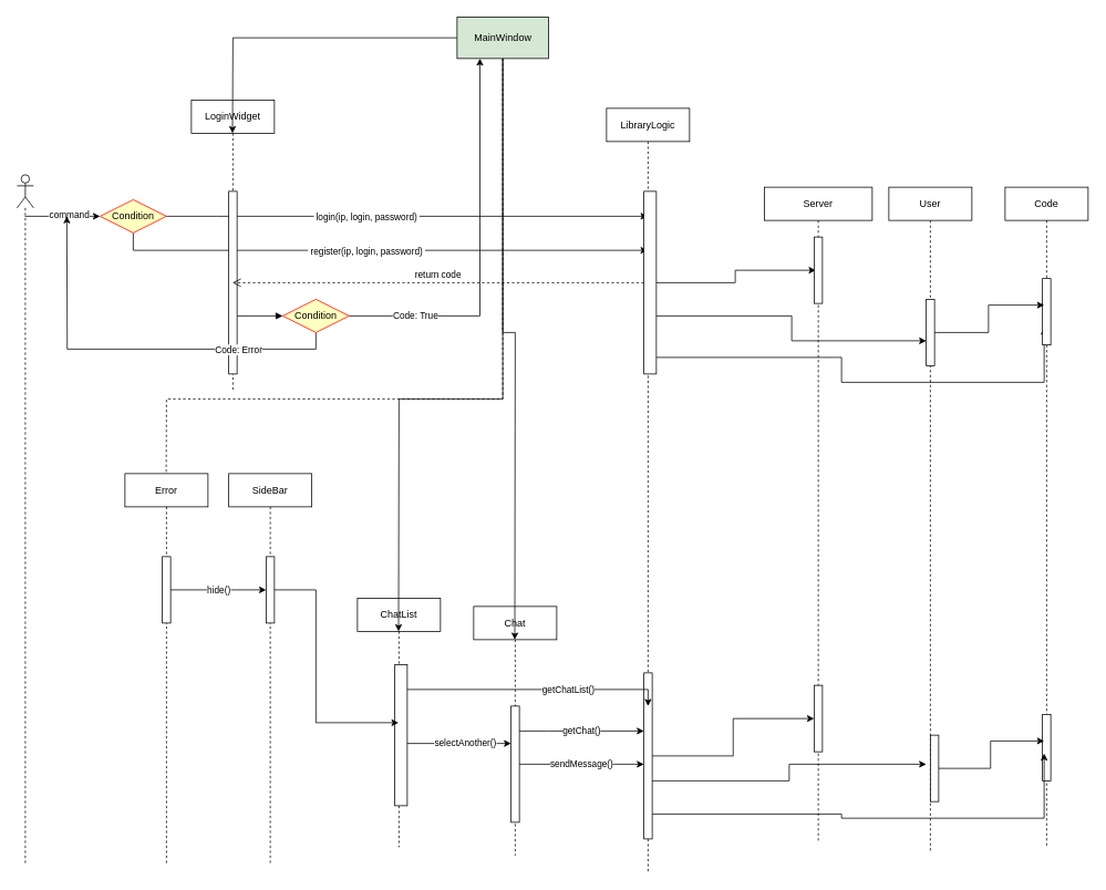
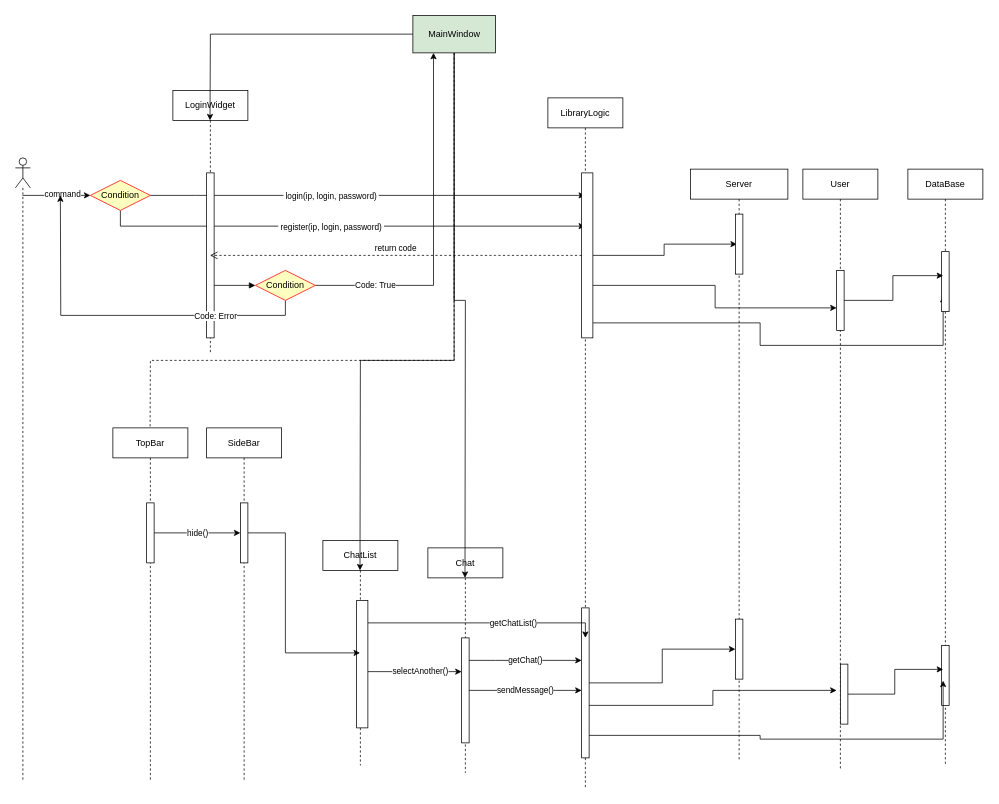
  <mxCell id="0" />
  <mxCell id="1" parent="0" />
  <mxCell id="2" style="edgeStyle=orthogonalEdgeStyle;rounded=0;orthogonalLoop=1;jettySize=auto;html=1;entryX=0;entryY=0.5;entryDx=0;entryDy=0;" parent="1" source="4" target="10" edge="1"><mxGeometry relative="1" as="geometry"><Array as="points"><mxPoint x="80" y="260" /><mxPoint x="80" y="260" /></Array></mxGeometry></mxCell>
  <mxCell id="3" value="command" style="edgeLabel;html=1;align=center;verticalAlign=middle;resizable=0;points=[];" parent="2" vertex="1" connectable="0"><mxGeometry x="0.173" y="2" relative="1" as="geometry"><mxPoint as="offset" /></mxGeometry></mxCell>
  <mxCell id="4" value="" style="shape=umlLifeline;participant=umlActor;perimeter=lifelinePerimeter;whiteSpace=wrap;html=1;container=1;collapsible=0;recursiveResize=0;verticalAlign=top;spacingTop=36;outlineConnect=0;" parent="1" vertex="1"><mxGeometry x="20" y="210" width="20" height="830" as="geometry" /></mxCell>
  <mxCell id="5" value="LoginWidget" style="shape=umlLifeline;perimeter=lifelinePerimeter;whiteSpace=wrap;html=1;container=1;collapsible=0;recursiveResize=0;outlineConnect=0;" parent="1" vertex="1"><mxGeometry x="230" y="120" width="100" height="350" as="geometry" /></mxCell>
  <mxCell id="6" value="" style="html=1;verticalAlign=bottom;endArrow=block;entryX=0;entryY=0.5;entryDx=0;entryDy=0;" parent="5" target="24" edge="1"><mxGeometry width="80" relative="1" as="geometry"><mxPoint x="50" y="260" as="sourcePoint" /><mxPoint x="100" y="260" as="targetPoint" /></mxGeometry></mxCell>
  <mxCell id="7" style="edgeStyle=orthogonalEdgeStyle;rounded=0;orthogonalLoop=1;jettySize=auto;html=1;startArrow=none;" parent="1" source="13" target="11" edge="1"><mxGeometry relative="1" as="geometry"><mxPoint x="460" y="260" as="targetPoint" /><Array as="points"><mxPoint x="430" y="260" /><mxPoint x="430" y="260" /></Array></mxGeometry></mxCell>
  <mxCell id="8" style="edgeStyle=orthogonalEdgeStyle;rounded=0;orthogonalLoop=1;jettySize=auto;html=1;exitX=0.5;exitY=1;exitDx=0;exitDy=0;" parent="1" source="10" target="11" edge="1"><mxGeometry relative="1" as="geometry"><mxPoint x="490" y="301" as="targetPoint" /><Array as="points"><mxPoint x="160" y="301" /></Array></mxGeometry></mxCell>
  <mxCell id="9" value="&amp;nbsp;register(ip, login, password)&amp;nbsp;" style="edgeLabel;html=1;align=center;verticalAlign=middle;resizable=0;points=[];" parent="8" vertex="1" connectable="0"><mxGeometry x="0.231" y="-1" relative="1" as="geometry"><mxPoint x="-93" y="-1" as="offset" /></mxGeometry></mxCell>
  <mxCell id="10" value="Condition" style="rhombus;whiteSpace=wrap;html=1;fillColor=#ffffc0;strokeColor=#ff0000;" parent="1" vertex="1"><mxGeometry x="120" y="240" width="80" height="40" as="geometry" /></mxCell>
  <mxCell id="11" value="LibraryLogic" style="shape=umlLifeline;perimeter=lifelinePerimeter;whiteSpace=wrap;html=1;container=1;collapsible=0;recursiveResize=0;outlineConnect=0;" parent="1" vertex="1"><mxGeometry x="730" y="130" width="100" height="920" as="geometry" /></mxCell>
  <mxCell id="12" value="" style="html=1;points=[];perimeter=orthogonalPerimeter;" parent="11" vertex="1"><mxGeometry x="45" y="680" width="10" height="200" as="geometry" /></mxCell>
  <mxCell id="13" value="" style="html=1;points=[];perimeter=orthogonalPerimeter;" parent="1" vertex="1"><mxGeometry x="275" y="230" width="10" height="220" as="geometry" /></mxCell>
  <mxCell id="14" value="" style="edgeStyle=orthogonalEdgeStyle;rounded=0;orthogonalLoop=1;jettySize=auto;html=1;endArrow=none;" parent="1" source="10" target="13" edge="1"><mxGeometry relative="1" as="geometry"><mxPoint x="459" y="260" as="targetPoint" /><mxPoint x="200" y="260" as="sourcePoint" /><Array as="points"><mxPoint x="260" y="260" /><mxPoint x="260" y="260" /></Array></mxGeometry></mxCell>
  <mxCell id="15" value="&amp;nbsp;login(ip, login, password)&amp;nbsp;" style="edgeLabel;html=1;align=center;verticalAlign=middle;resizable=0;points=[];" parent="14" vertex="1" connectable="0"><mxGeometry x="-0.601" y="2" relative="1" as="geometry"><mxPoint x="225" y="2" as="offset" /></mxGeometry></mxCell>
  <mxCell id="16" style="edgeStyle=orthogonalEdgeStyle;rounded=0;orthogonalLoop=1;jettySize=auto;html=1;" parent="1" source="19" edge="1"><mxGeometry relative="1" as="geometry"><mxPoint x="1115" y="410" as="targetPoint" /><Array as="points"><mxPoint x="953" y="380" /><mxPoint x="953" y="410" /></Array></mxGeometry></mxCell>
  <mxCell id="17" style="edgeStyle=orthogonalEdgeStyle;rounded=0;orthogonalLoop=1;jettySize=auto;html=1;entryX=0.2;entryY=0.738;entryDx=0;entryDy=0;entryPerimeter=0;" parent="1" source="19" target="46" edge="1"><mxGeometry relative="1" as="geometry"><Array as="points"><mxPoint x="1013" y="430" /><mxPoint x="1013" y="460" /><mxPoint x="1257" y="460" /></Array><mxPoint x="1235" y="460" as="targetPoint" /></mxGeometry></mxCell>
  <mxCell id="18" style="edgeStyle=orthogonalEdgeStyle;rounded=0;orthogonalLoop=1;jettySize=auto;html=1;entryX=0.2;entryY=0.5;entryDx=0;entryDy=0;entryPerimeter=0;" parent="1" source="19" target="39" edge="1"><mxGeometry relative="1" as="geometry" /></mxCell>
  <mxCell id="19" value="" style="html=1;points=[];perimeter=orthogonalPerimeter;" parent="1" vertex="1"><mxGeometry x="775" y="230" width="15" height="220" as="geometry" /></mxCell>
  <mxCell id="20" value="return code" style="html=1;verticalAlign=bottom;endArrow=open;dashed=1;endSize=8;" parent="1" source="19" target="5" edge="1"><mxGeometry relative="1" as="geometry"><mxPoint x="480" y="330" as="sourcePoint" /><mxPoint x="400" y="330" as="targetPoint" /><Array as="points"><mxPoint x="650" y="340" /></Array></mxGeometry></mxCell>
  <mxCell id="21" style="edgeStyle=orthogonalEdgeStyle;rounded=0;orthogonalLoop=1;jettySize=auto;html=1;exitX=0.5;exitY=1;exitDx=0;exitDy=0;" parent="1" source="24" edge="1"><mxGeometry relative="1" as="geometry"><mxPoint x="80" y="260" as="targetPoint" /></mxGeometry></mxCell>
  <mxCell id="22" value="Code: Error" style="edgeLabel;html=1;align=center;verticalAlign=middle;resizable=0;points=[];" parent="21" vertex="1" connectable="0"><mxGeometry x="-0.031" relative="1" as="geometry"><mxPoint x="118" as="offset" /></mxGeometry></mxCell>
  <mxCell id="23" value="Code: True" style="edgeStyle=orthogonalEdgeStyle;rounded=0;orthogonalLoop=1;jettySize=auto;html=1;entryX=0.25;entryY=1;entryDx=0;entryDy=0;" edge="1" parent="1" source="24" target="37"><mxGeometry x="-0.658" relative="1" as="geometry"><mxPoint as="offset" /></mxGeometry></mxCell>
  <mxCell id="24" value="Condition" style="rhombus;whiteSpace=wrap;html=1;fillColor=#ffffc0;strokeColor=#ff0000;" parent="1" vertex="1"><mxGeometry x="340" y="360" width="80" height="40" as="geometry" /></mxCell>
  <mxCell id="25" value="ChatList" style="shape=umlLifeline;perimeter=lifelinePerimeter;whiteSpace=wrap;html=1;container=1;collapsible=0;recursiveResize=0;outlineConnect=0;" parent="1" vertex="1"><mxGeometry x="430" y="720" width="100" height="300" as="geometry" /></mxCell>
  <mxCell id="26" value="" style="html=1;points=[];perimeter=orthogonalPerimeter;" parent="25" vertex="1"><mxGeometry x="45" y="80" width="15" height="170" as="geometry" /></mxCell>
  <mxCell id="27" value="Chat" style="shape=umlLifeline;perimeter=lifelinePerimeter;whiteSpace=wrap;html=1;container=1;collapsible=0;recursiveResize=0;outlineConnect=0;" parent="1" vertex="1"><mxGeometry x="570" y="730" width="100" height="300" as="geometry" /></mxCell>
  <mxCell id="28" value="" style="html=1;points=[];perimeter=orthogonalPerimeter;" parent="27" vertex="1"><mxGeometry x="45" y="120" width="10" height="140" as="geometry" /></mxCell>
  <mxCell id="29" value="getChatList()" style="edgeStyle=orthogonalEdgeStyle;rounded=0;orthogonalLoop=1;jettySize=auto;html=1;" parent="1" source="26" edge="1"><mxGeometry x="0.254" relative="1" as="geometry"><mxPoint x="780" y="850" as="targetPoint" /><Array as="points"><mxPoint x="780" y="830" /></Array><mxPoint as="offset" /></mxGeometry></mxCell>
  <mxCell id="30" value="getChat()" style="edgeStyle=orthogonalEdgeStyle;rounded=0;orthogonalLoop=1;jettySize=auto;html=1;" parent="1" source="28" target="12" edge="1"><mxGeometry relative="1" as="geometry"><Array as="points"><mxPoint x="660" y="880" /><mxPoint x="660" y="880" /></Array></mxGeometry></mxCell>
  <mxCell id="31" value="selectAnother()" style="edgeStyle=orthogonalEdgeStyle;rounded=0;orthogonalLoop=1;jettySize=auto;html=1;" parent="1" source="26" target="28" edge="1"><mxGeometry x="0.12" relative="1" as="geometry"><Array as="points"><mxPoint x="560" y="895" /><mxPoint x="560" y="895" /></Array><mxPoint as="offset" /></mxGeometry></mxCell>
  <mxCell id="32" value="sendMessage()" style="edgeStyle=orthogonalEdgeStyle;rounded=0;orthogonalLoop=1;jettySize=auto;html=1;" parent="1" source="28" target="12" edge="1"><mxGeometry relative="1" as="geometry"><Array as="points"><mxPoint x="740" y="920" /><mxPoint x="740" y="920" /></Array></mxGeometry></mxCell>
  <mxCell id="33" style="edgeStyle=orthogonalEdgeStyle;rounded=0;orthogonalLoop=1;jettySize=auto;html=1;" edge="1" parent="1" source="37" target="5"><mxGeometry relative="1" as="geometry"><mxPoint x="280" y="110" as="targetPoint" /></mxGeometry></mxCell>
  <mxCell id="34" style="edgeStyle=orthogonalEdgeStyle;rounded=0;orthogonalLoop=1;jettySize=auto;html=1;dashed=1;" edge="1" parent="1" source="37" target="54"><mxGeometry relative="1" as="geometry"><Array as="points"><mxPoint x="605" y="480" /><mxPoint x="200" y="480" /></Array></mxGeometry></mxCell>
  <mxCell id="35" style="edgeStyle=orthogonalEdgeStyle;rounded=0;orthogonalLoop=1;jettySize=auto;html=1;" edge="1" parent="1" source="37" target="25"><mxGeometry relative="1" as="geometry"><Array as="points"><mxPoint x="605" y="480" /><mxPoint x="480" y="480" /></Array></mxGeometry></mxCell>
  <mxCell id="36" style="edgeStyle=orthogonalEdgeStyle;rounded=0;orthogonalLoop=1;jettySize=auto;html=1;" edge="1" parent="1" source="37" target="27"><mxGeometry relative="1" as="geometry" /></mxCell>
  <mxCell id="37" value="MainWindow" style="html=1;fillColor=#d5e8d4;" parent="1" vertex="1"><mxGeometry x="550" y="20" width="110" height="50" as="geometry" /></mxCell>
  <mxCell id="38" value="Server" style="shape=umlLifeline;perimeter=lifelinePerimeter;whiteSpace=wrap;html=1;container=1;collapsible=0;recursiveResize=0;outlineConnect=0;" parent="1" vertex="1"><mxGeometry x="920" y="225" width="130" height="790" as="geometry" /></mxCell>
  <mxCell id="39" value="" style="html=1;points=[];perimeter=orthogonalPerimeter;" parent="38" vertex="1"><mxGeometry x="60" y="60" width="10" height="80" as="geometry" /></mxCell>
  <mxCell id="40" value="" style="html=1;points=[];perimeter=orthogonalPerimeter;" parent="38" vertex="1"><mxGeometry x="60" y="600" width="10" height="80" as="geometry" /></mxCell>
  <mxCell id="41" style="edgeStyle=orthogonalEdgeStyle;rounded=0;orthogonalLoop=1;jettySize=auto;html=1;" parent="1" source="12" target="40" edge="1"><mxGeometry relative="1" as="geometry" /></mxCell>
  <mxCell id="42" style="edgeStyle=orthogonalEdgeStyle;rounded=0;orthogonalLoop=1;jettySize=auto;html=1;" parent="1" source="12" edge="1"><mxGeometry relative="1" as="geometry"><mxPoint x="1115" y="920" as="targetPoint" /><Array as="points"><mxPoint x="950" y="940" /><mxPoint x="950" y="920" /></Array></mxGeometry></mxCell>
  <mxCell id="43" value="User" style="shape=umlLifeline;perimeter=lifelinePerimeter;whiteSpace=wrap;html=1;container=1;collapsible=0;recursiveResize=0;outlineConnect=0;" parent="1" vertex="1"><mxGeometry x="1070" y="225" width="100" height="800" as="geometry" /></mxCell>
  <mxCell id="44" value="" style="html=1;points=[];perimeter=orthogonalPerimeter;" parent="43" vertex="1"><mxGeometry x="45" y="135" width="10" height="80" as="geometry" /></mxCell>
- <mxCell id="45" value="Code" style="shape=umlLifeline;perimeter=lifelinePerimeter;whiteSpace=wrap;html=1;container=1;collapsible=0;recursiveResize=0;outlineConnect=0;" parent="1" vertex="1"><mxGeometry x="1210" y="225" width="100" height="795" as="geometry" /></mxCell>
+ <mxCell id="45" value="DataBase" style="shape=umlLifeline;perimeter=lifelinePerimeter;whiteSpace=wrap;html=1;container=1;collapsible=0;recursiveResize=0;outlineConnect=0;" parent="1" vertex="1"><mxGeometry x="1210" y="225" width="100" height="795" as="geometry" /></mxCell>
  <mxCell id="46" value="" style="html=1;points=[];perimeter=orthogonalPerimeter;" parent="45" vertex="1"><mxGeometry x="45" y="110" width="10" height="80" as="geometry" /></mxCell>
  <mxCell id="47" style="edgeStyle=orthogonalEdgeStyle;rounded=0;orthogonalLoop=1;jettySize=auto;html=1;entryX=0.2;entryY=0.4;entryDx=0;entryDy=0;entryPerimeter=0;" parent="1" source="44" target="46" edge="1"><mxGeometry relative="1" as="geometry" /></mxCell>
  <mxCell id="48" value="" style="html=1;points=[];perimeter=orthogonalPerimeter;" parent="1" vertex="1"><mxGeometry x="1120" y="885" width="10" height="80" as="geometry" /></mxCell>
  <mxCell id="49" value="" style="html=1;points=[];perimeter=orthogonalPerimeter;" parent="1" vertex="1"><mxGeometry x="1255" y="860" width="10" height="80" as="geometry" /></mxCell>
  <mxCell id="50" style="edgeStyle=orthogonalEdgeStyle;rounded=0;orthogonalLoop=1;jettySize=auto;html=1;entryX=0.2;entryY=0.4;entryDx=0;entryDy=0;entryPerimeter=0;" parent="1" source="48" target="49" edge="1"><mxGeometry relative="1" as="geometry" /></mxCell>
  <mxCell id="51" style="edgeStyle=orthogonalEdgeStyle;rounded=0;orthogonalLoop=1;jettySize=auto;html=1;entryX=0.2;entryY=0.588;entryDx=0;entryDy=0;entryPerimeter=0;" parent="1" source="12" target="49" edge="1"><mxGeometry relative="1" as="geometry"><Array as="points"><mxPoint x="1013" y="980" /><mxPoint x="1013" y="985" /><mxPoint x="1257" y="985" /></Array><mxPoint x="1240" y="985" as="targetPoint" /></mxGeometry></mxCell>
  <mxCell id="52" value="SideBar" style="shape=umlLifeline;perimeter=lifelinePerimeter;whiteSpace=wrap;html=1;container=1;collapsible=0;recursiveResize=0;outlineConnect=0;" vertex="1" parent="1"><mxGeometry x="275" y="570" width="100" height="470" as="geometry" /></mxCell>
  <mxCell id="53" value="" style="html=1;points=[];perimeter=orthogonalPerimeter;" vertex="1" parent="52"><mxGeometry x="45" y="100" width="10" height="80" as="geometry" /></mxCell>
- <mxCell id="54" value="Error" style="shape=umlLifeline;perimeter=lifelinePerimeter;whiteSpace=wrap;html=1;container=1;collapsible=0;recursiveResize=0;outlineConnect=0;" vertex="1" parent="1"><mxGeometry x="150" y="570" width="100" height="470" as="geometry" /></mxCell>
+ <mxCell id="54" value="TopBar" style="shape=umlLifeline;perimeter=lifelinePerimeter;whiteSpace=wrap;html=1;container=1;collapsible=0;recursiveResize=0;outlineConnect=0;" vertex="1" parent="1"><mxGeometry x="150" y="570" width="100" height="470" as="geometry" /></mxCell>
  <mxCell id="55" value="" style="html=1;points=[];perimeter=orthogonalPerimeter;" vertex="1" parent="54"><mxGeometry x="45" y="100" width="10" height="80" as="geometry" /></mxCell>
  <mxCell id="56" style="edgeStyle=orthogonalEdgeStyle;rounded=0;orthogonalLoop=1;jettySize=auto;html=1;" edge="1" parent="1" source="53" target="25"><mxGeometry relative="1" as="geometry" /></mxCell>
  <mxCell id="57" value="hide()" style="edgeStyle=orthogonalEdgeStyle;rounded=0;orthogonalLoop=1;jettySize=auto;html=1;" edge="1" parent="1" source="55" target="53"><mxGeometry relative="1" as="geometry" /></mxCell>
